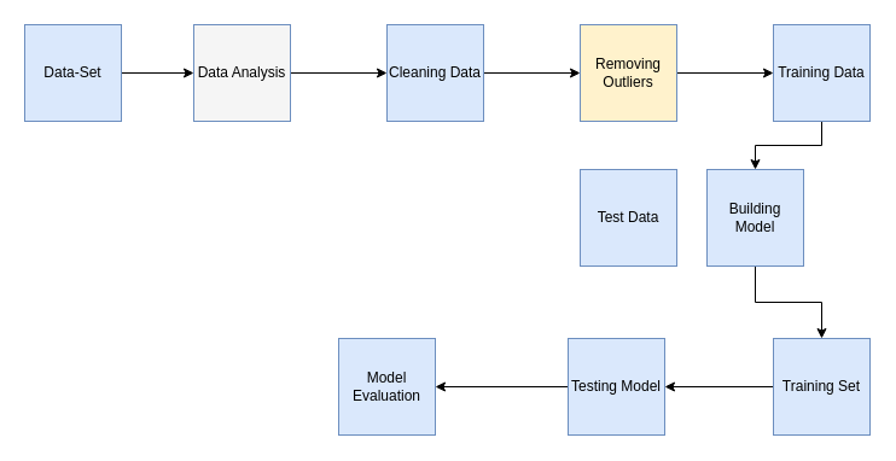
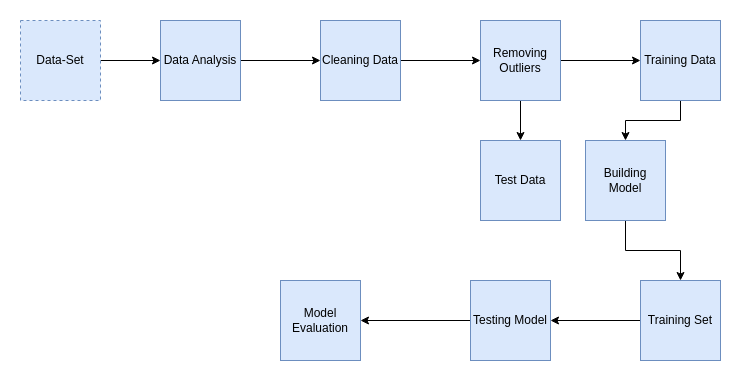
  <mxCell id="0" />
  <mxCell id="1" parent="0" />
  <mxCell id="2" style="edgeStyle=orthogonalEdgeStyle;rounded=0;orthogonalLoop=1;jettySize=auto;html=1;exitX=1;exitY=0.5;exitDx=0;exitDy=0;entryX=0;entryY=0.5;entryDx=0;entryDy=0;" edge="1" parent="1" source="3" target="5"><mxGeometry relative="1" as="geometry" /></mxCell>
- <mxCell id="3" value="Data-Set" style="whiteSpace=wrap;html=1;aspect=fixed;fillColor=#dae8fc;strokeColor=#6c8ebf;" vertex="1" parent="1"><mxGeometry x="20" y="20" width="80" height="80" as="geometry" /></mxCell>
+ <mxCell id="3" value="Data-Set" style="whiteSpace=wrap;html=1;aspect=fixed;fillColor=#dae8fc;strokeColor=#6c8ebf;dashed=1;" vertex="1" parent="1"><mxGeometry x="20" y="20" width="80" height="80" as="geometry" /></mxCell>
  <mxCell id="4" style="edgeStyle=orthogonalEdgeStyle;rounded=0;orthogonalLoop=1;jettySize=auto;html=1;exitX=1;exitY=0.5;exitDx=0;exitDy=0;" edge="1" parent="1" source="5" target="7"><mxGeometry relative="1" as="geometry" /></mxCell>
- <mxCell id="5" value="Data Analysis" style="whiteSpace=wrap;html=1;aspect=fixed;fillColor=#f5f5f5;strokeColor=#6c8ebf;" vertex="1" parent="1"><mxGeometry x="160" y="20" width="80" height="80" as="geometry" /></mxCell>
+ <mxCell id="5" value="Data Analysis" style="whiteSpace=wrap;html=1;aspect=fixed;fillColor=#dae8fc;strokeColor=#6c8ebf;" vertex="1" parent="1"><mxGeometry x="160" y="20" width="80" height="80" as="geometry" /></mxCell>
  <mxCell id="6" style="edgeStyle=orthogonalEdgeStyle;rounded=0;orthogonalLoop=1;jettySize=auto;html=1;exitX=1;exitY=0.5;exitDx=0;exitDy=0;" edge="1" parent="1" source="7" target="10"><mxGeometry relative="1" as="geometry" /></mxCell>
  <mxCell id="7" value="Cleaning Data" style="whiteSpace=wrap;html=1;aspect=fixed;fillColor=#dae8fc;strokeColor=#6c8ebf;" vertex="1" parent="1"><mxGeometry x="320" y="20" width="80" height="80" as="geometry" /></mxCell>
+ <mxCell id="8" style="edgeStyle=orthogonalEdgeStyle;rounded=0;orthogonalLoop=1;jettySize=auto;html=1;exitX=0.5;exitY=1;exitDx=0;exitDy=0;" edge="1" parent="1" source="10" target="11"><mxGeometry relative="1" as="geometry" /></mxCell>
  <mxCell id="9" style="edgeStyle=orthogonalEdgeStyle;rounded=0;orthogonalLoop=1;jettySize=auto;html=1;exitX=1;exitY=0.5;exitDx=0;exitDy=0;" edge="1" parent="1" source="10" target="13"><mxGeometry relative="1" as="geometry" /></mxCell>
- <mxCell id="10" value="Removing Outliers" style="whiteSpace=wrap;html=1;aspect=fixed;fillColor=#fff2cc;strokeColor=#6c8ebf;" vertex="1" parent="1"><mxGeometry x="480" y="20" width="80" height="80" as="geometry" /></mxCell>
+ <mxCell id="10" value="Removing Outliers" style="whiteSpace=wrap;html=1;aspect=fixed;fillColor=#dae8fc;strokeColor=#6c8ebf;" vertex="1" parent="1"><mxGeometry x="480" y="20" width="80" height="80" as="geometry" /></mxCell>
  <mxCell id="11" value="Test Data" style="whiteSpace=wrap;html=1;aspect=fixed;fillColor=#dae8fc;strokeColor=#6c8ebf;" vertex="1" parent="1"><mxGeometry x="480" y="140" width="80" height="80" as="geometry" /></mxCell>
  <mxCell id="12" style="edgeStyle=orthogonalEdgeStyle;rounded=0;orthogonalLoop=1;jettySize=auto;html=1;exitX=0.5;exitY=1;exitDx=0;exitDy=0;entryX=0.5;entryY=0;entryDx=0;entryDy=0;" edge="1" parent="1" source="13" target="15"><mxGeometry relative="1" as="geometry" /></mxCell>
  <mxCell id="13" value="Training Data" style="whiteSpace=wrap;html=1;aspect=fixed;fillColor=#dae8fc;strokeColor=#6c8ebf;" vertex="1" parent="1"><mxGeometry x="640" y="20" width="80" height="80" as="geometry" /></mxCell>
  <mxCell id="14" style="edgeStyle=orthogonalEdgeStyle;rounded=0;orthogonalLoop=1;jettySize=auto;html=1;exitX=0.5;exitY=1;exitDx=0;exitDy=0;entryX=0.5;entryY=0;entryDx=0;entryDy=0;" edge="1" parent="1" source="15" target="17"><mxGeometry relative="1" as="geometry" /></mxCell>
  <mxCell id="15" value="Building Model" style="whiteSpace=wrap;html=1;aspect=fixed;fillColor=#dae8fc;strokeColor=#6c8ebf;" vertex="1" parent="1"><mxGeometry x="585" y="140" width="80" height="80" as="geometry" /></mxCell>
  <mxCell id="16" style="edgeStyle=orthogonalEdgeStyle;rounded=0;orthogonalLoop=1;jettySize=auto;html=1;exitX=0;exitY=0.5;exitDx=0;exitDy=0;entryX=1;entryY=0.5;entryDx=0;entryDy=0;" edge="1" parent="1" source="17" target="19"><mxGeometry relative="1" as="geometry" /></mxCell>
  <mxCell id="17" value="Training Set" style="whiteSpace=wrap;html=1;aspect=fixed;fillColor=#dae8fc;strokeColor=#6c8ebf;" vertex="1" parent="1"><mxGeometry x="640" y="280" width="80" height="80" as="geometry" /></mxCell>
  <mxCell id="18" style="edgeStyle=orthogonalEdgeStyle;rounded=0;orthogonalLoop=1;jettySize=auto;html=1;exitX=0;exitY=0.5;exitDx=0;exitDy=0;entryX=1;entryY=0.5;entryDx=0;entryDy=0;" edge="1" parent="1" source="19" target="20"><mxGeometry relative="1" as="geometry" /></mxCell>
  <mxCell id="19" value="Testing Model" style="whiteSpace=wrap;html=1;aspect=fixed;fillColor=#dae8fc;strokeColor=#6c8ebf;" vertex="1" parent="1"><mxGeometry x="470" y="280" width="80" height="80" as="geometry" /></mxCell>
  <mxCell id="20" value="Model Evaluation" style="whiteSpace=wrap;html=1;aspect=fixed;fillColor=#dae8fc;strokeColor=#6c8ebf;fontStyle=0" vertex="1" parent="1"><mxGeometry x="280" y="280" width="80" height="80" as="geometry" /></mxCell>
